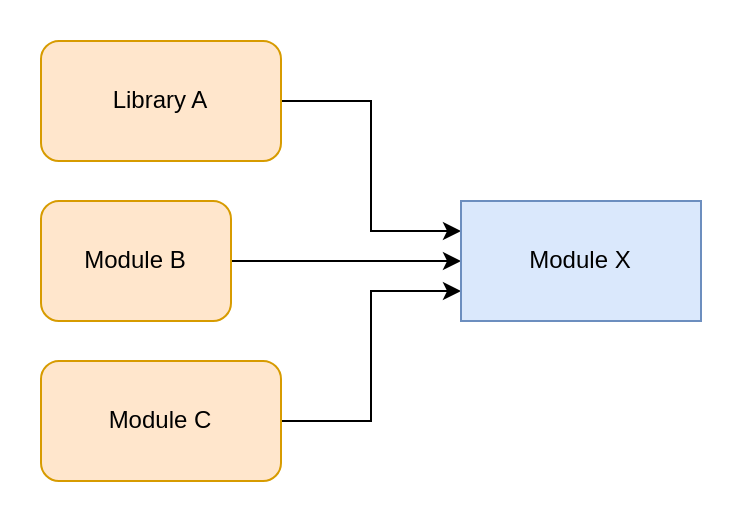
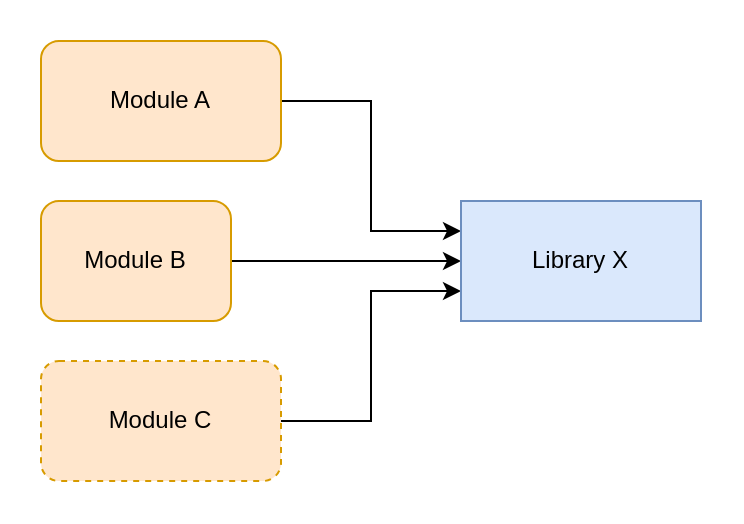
  <mxCell id="0" />
  <mxCell id="1" parent="0" />
  <mxCell id="2" style="edgeStyle=orthogonalEdgeStyle;rounded=0;orthogonalLoop=1;jettySize=auto;html=1;exitX=1;exitY=0.5;exitDx=0;exitDy=0;entryX=0;entryY=0.25;entryDx=0;entryDy=0;" edge="1" parent="1" source="3" target="8"><mxGeometry relative="1" as="geometry" /></mxCell>
- <mxCell id="3" value="Library A" style="rounded=1;whiteSpace=wrap;html=1;fillColor=#ffe6cc;strokeColor=#d79b00;" vertex="1" parent="1"><mxGeometry x="20" y="20" width="120" height="60" as="geometry" /></mxCell>
+ <mxCell id="3" value="Module A" style="rounded=1;whiteSpace=wrap;html=1;fillColor=#ffe6cc;strokeColor=#d79b00;" vertex="1" parent="1"><mxGeometry x="20" y="20" width="120" height="60" as="geometry" /></mxCell>
  <mxCell id="4" style="edgeStyle=orthogonalEdgeStyle;rounded=0;orthogonalLoop=1;jettySize=auto;html=1;exitX=1;exitY=0.5;exitDx=0;exitDy=0;entryX=0;entryY=0.5;entryDx=0;entryDy=0;" edge="1" parent="1" source="5" target="8"><mxGeometry relative="1" as="geometry" /></mxCell>
  <mxCell id="5" value="Module B" style="rounded=1;whiteSpace=wrap;html=1;fillColor=#ffe6cc;strokeColor=#d79b00;" vertex="1" parent="1"><mxGeometry x="20" y="100" width="95" height="60" as="geometry" /></mxCell>
  <mxCell id="6" style="edgeStyle=orthogonalEdgeStyle;rounded=0;orthogonalLoop=1;jettySize=auto;html=1;exitX=1;exitY=0.5;exitDx=0;exitDy=0;entryX=0;entryY=0.75;entryDx=0;entryDy=0;" edge="1" parent="1" source="7" target="8"><mxGeometry relative="1" as="geometry" /></mxCell>
- <mxCell id="7" value="Module C" style="rounded=1;whiteSpace=wrap;html=1;fillColor=#ffe6cc;strokeColor=#d79b00;" vertex="1" parent="1"><mxGeometry x="20" y="180" width="120" height="60" as="geometry" /></mxCell>
- <mxCell id="8" value="Module X" style="rounded=0;whiteSpace=wrap;html=1;fillColor=#dae8fc;strokeColor=#6c8ebf;" vertex="1" parent="1"><mxGeometry x="230" y="100" width="120" height="60" as="geometry" /></mxCell>
+ <mxCell id="7" value="Module C" style="rounded=1;whiteSpace=wrap;html=1;fillColor=#ffe6cc;strokeColor=#d79b00;dashed=1;" vertex="1" parent="1"><mxGeometry x="20" y="180" width="120" height="60" as="geometry" /></mxCell>
+ <mxCell id="8" value="Library X" style="rounded=0;whiteSpace=wrap;html=1;fillColor=#dae8fc;strokeColor=#6c8ebf;" vertex="1" parent="1"><mxGeometry x="230" y="100" width="120" height="60" as="geometry" /></mxCell>
